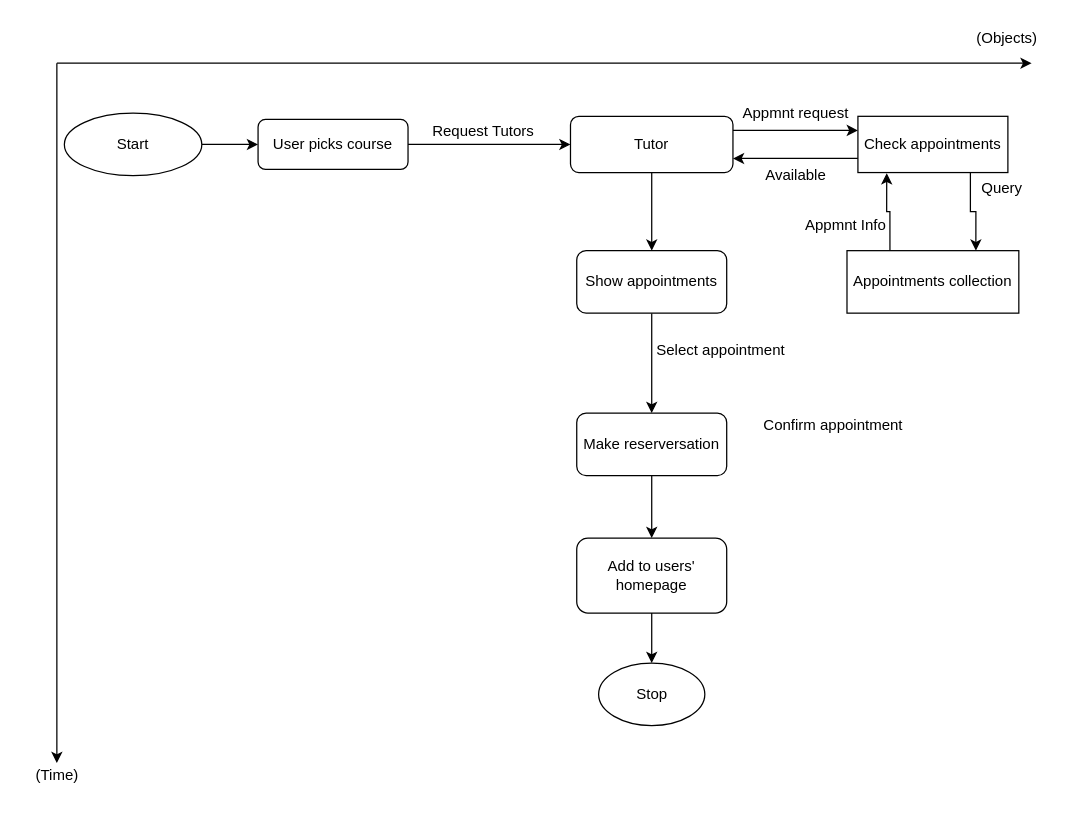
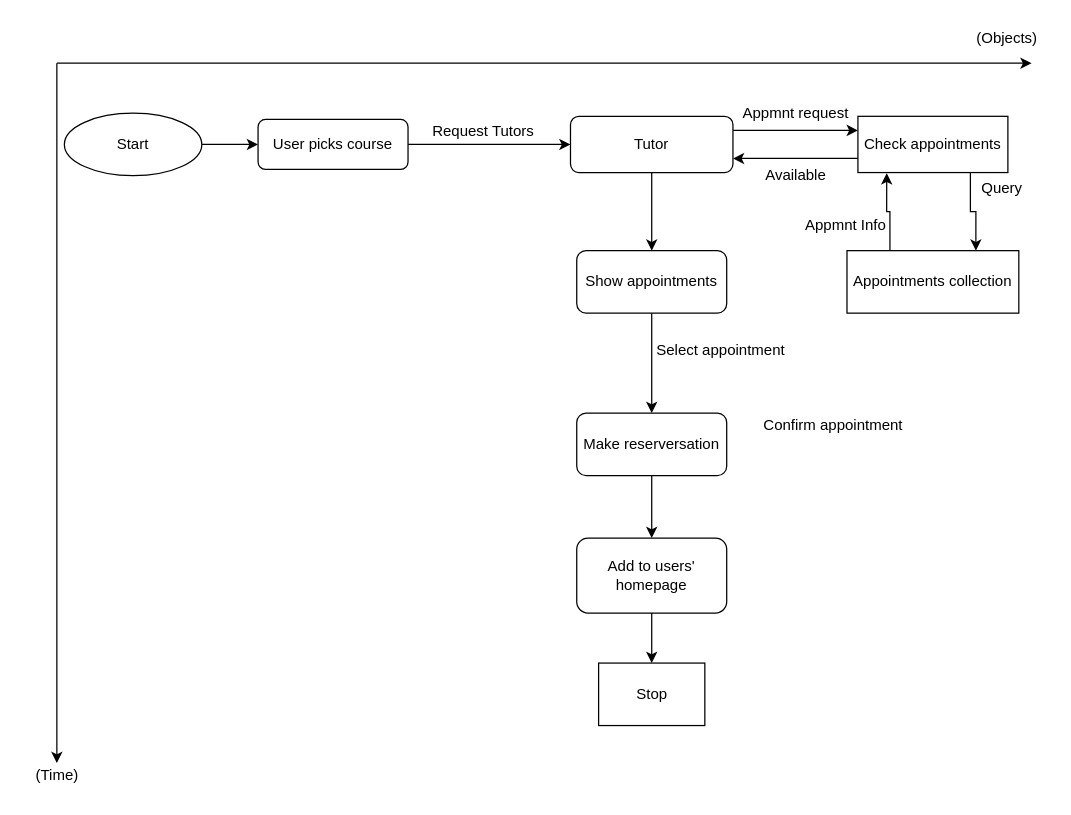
  <mxCell id="0" />
  <mxCell id="1" parent="0" />
  <mxCell id="2" style="edgeStyle=orthogonalEdgeStyle;rounded=0;orthogonalLoop=1;jettySize=auto;html=1;entryX=0;entryY=0.5;entryDx=0;entryDy=0;" parent="1" source="3" target="6" edge="1"><mxGeometry relative="1" as="geometry" /></mxCell>
  <mxCell id="3" value="User picks course" style="rounded=1;whiteSpace=wrap;html=1;fontSize=12;glass=0;strokeWidth=1;shadow=0;" parent="1" vertex="1"><mxGeometry x="206" y="95" width="120" height="40" as="geometry" /></mxCell>
  <mxCell id="4" style="edgeStyle=orthogonalEdgeStyle;rounded=0;orthogonalLoop=1;jettySize=auto;html=1;exitX=1;exitY=0.25;exitDx=0;exitDy=0;entryX=0;entryY=0.25;entryDx=0;entryDy=0;" parent="1" source="6" target="12" edge="1"><mxGeometry relative="1" as="geometry" /></mxCell>
  <mxCell id="5" value="" style="edgeStyle=orthogonalEdgeStyle;rounded=0;orthogonalLoop=1;jettySize=auto;html=1;" parent="1" source="6" target="20" edge="1"><mxGeometry relative="1" as="geometry" /></mxCell>
  <mxCell id="6" value="Tutor" style="rounded=1;whiteSpace=wrap;html=1;fontSize=12;glass=0;strokeWidth=1;shadow=0;" parent="1" vertex="1"><mxGeometry x="456" y="92.5" width="130" height="45" as="geometry" /></mxCell>
  <mxCell id="7" style="edgeStyle=orthogonalEdgeStyle;rounded=0;orthogonalLoop=1;jettySize=auto;html=1;exitX=1;exitY=0.5;exitDx=0;exitDy=0;entryX=0;entryY=0.5;entryDx=0;entryDy=0;" parent="1" source="8" target="3" edge="1"><mxGeometry relative="1" as="geometry" /></mxCell>
  <mxCell id="8" value="Start" style="ellipse;whiteSpace=wrap;html=1;" parent="1" vertex="1"><mxGeometry x="51" y="90" width="110" height="50" as="geometry" /></mxCell>
  <mxCell id="9" value="Request Tutors" style="text;html=1;align=center;verticalAlign=middle;resizable=0;points=[];autosize=1;" parent="1" vertex="1"><mxGeometry x="336" y="95" width="100" height="20" as="geometry" /></mxCell>
  <mxCell id="10" style="edgeStyle=orthogonalEdgeStyle;rounded=0;orthogonalLoop=1;jettySize=auto;html=1;exitX=0;exitY=0.75;exitDx=0;exitDy=0;entryX=1;entryY=0.75;entryDx=0;entryDy=0;" parent="1" source="12" target="6" edge="1"><mxGeometry relative="1" as="geometry" /></mxCell>
  <mxCell id="11" style="edgeStyle=orthogonalEdgeStyle;rounded=0;orthogonalLoop=1;jettySize=auto;html=1;exitX=0.75;exitY=1;exitDx=0;exitDy=0;entryX=0.75;entryY=0;entryDx=0;entryDy=0;" parent="1" source="12" target="16" edge="1"><mxGeometry relative="1" as="geometry" /></mxCell>
  <mxCell id="12" value="Check appointments" style="whiteSpace=wrap;html=1;shadow=0;strokeWidth=1;glass=0;rounded=0;" parent="1" vertex="1"><mxGeometry x="686" y="92.5" width="120" height="45" as="geometry" /></mxCell>
  <mxCell id="13" value="Appmnt request" style="text;html=1;align=center;verticalAlign=middle;resizable=0;points=[];autosize=1;" parent="1" vertex="1"><mxGeometry x="586" y="80" width="100" height="20" as="geometry" /></mxCell>
  <mxCell id="14" value="Available" style="text;html=1;align=center;verticalAlign=middle;resizable=0;points=[];autosize=1;" parent="1" vertex="1"><mxGeometry x="606" y="130" width="60" height="20" as="geometry" /></mxCell>
  <mxCell id="15" style="edgeStyle=orthogonalEdgeStyle;rounded=0;orthogonalLoop=1;jettySize=auto;html=1;exitX=0.25;exitY=0;exitDx=0;exitDy=0;entryX=0.192;entryY=1.011;entryDx=0;entryDy=0;entryPerimeter=0;" parent="1" source="16" target="12" edge="1"><mxGeometry relative="1" as="geometry" /></mxCell>
  <mxCell id="16" value="Appointments collection" style="whiteSpace=wrap;html=1;" parent="1" vertex="1"><mxGeometry x="677.25" y="200" width="137.5" height="50" as="geometry" /></mxCell>
  <mxCell id="17" value="Query" style="text;html=1;align=center;verticalAlign=middle;resizable=0;points=[];autosize=1;" parent="1" vertex="1"><mxGeometry x="776" y="140" width="50" height="20" as="geometry" /></mxCell>
  <mxCell id="18" value="Appmnt Info" style="text;html=1;align=center;verticalAlign=middle;resizable=0;points=[];autosize=1;" parent="1" vertex="1"><mxGeometry x="636" y="170" width="80" height="20" as="geometry" /></mxCell>
  <mxCell id="19" value="" style="edgeStyle=orthogonalEdgeStyle;rounded=0;orthogonalLoop=1;jettySize=auto;html=1;" parent="1" source="20" target="23" edge="1"><mxGeometry relative="1" as="geometry" /></mxCell>
  <mxCell id="20" value="Show appointments" style="whiteSpace=wrap;html=1;rounded=1;shadow=0;strokeWidth=1;glass=0;" parent="1" vertex="1"><mxGeometry x="461" y="200" width="120" height="50" as="geometry" /></mxCell>
  <mxCell id="21" value="Select appointment" style="text;html=1;align=center;verticalAlign=middle;resizable=0;points=[];autosize=1;" parent="1" vertex="1"><mxGeometry x="516" y="270" width="120" height="20" as="geometry" /></mxCell>
  <mxCell id="22" value="" style="edgeStyle=orthogonalEdgeStyle;rounded=0;orthogonalLoop=1;jettySize=auto;html=1;" parent="1" source="23" target="26" edge="1"><mxGeometry relative="1" as="geometry" /></mxCell>
  <mxCell id="23" value="Make reserversation" style="whiteSpace=wrap;html=1;rounded=1;shadow=0;strokeWidth=1;glass=0;" parent="1" vertex="1"><mxGeometry x="461" y="330" width="120" height="50" as="geometry" /></mxCell>
  <mxCell id="24" value="Confirm appointment" style="text;html=1;align=center;verticalAlign=middle;resizable=0;points=[];autosize=1;" parent="1" vertex="1"><mxGeometry x="601" y="330" width="130" height="20" as="geometry" /></mxCell>
  <mxCell id="25" value="" style="edgeStyle=orthogonalEdgeStyle;rounded=0;orthogonalLoop=1;jettySize=auto;html=1;" parent="1" source="26" target="27" edge="1"><mxGeometry relative="1" as="geometry" /></mxCell>
  <mxCell id="26" value="Add to users' homepage" style="whiteSpace=wrap;html=1;rounded=1;shadow=0;strokeWidth=1;glass=0;" parent="1" vertex="1"><mxGeometry x="461" y="430" width="120" height="60" as="geometry" /></mxCell>
- <mxCell id="27" value="Stop" style="ellipse;whiteSpace=wrap;html=1;rounded=1;shadow=0;strokeWidth=1;glass=0;" parent="1" vertex="1"><mxGeometry x="478.5" y="530" width="85" height="50" as="geometry" /></mxCell>
+ <mxCell id="27" value="Stop" style="whiteSpace=wrap;html=1;shadow=0;strokeWidth=1;glass=0;rounded=0;" parent="1" vertex="1"><mxGeometry x="478.5" y="530" width="85" height="50" as="geometry" /></mxCell>
  <mxCell id="28" value="" style="endArrow=classic;html=1;" edge="1" parent="1"><mxGeometry width="50" height="50" relative="1" as="geometry"><mxPoint x="45" y="50" as="sourcePoint" /><mxPoint x="45" y="610" as="targetPoint" /></mxGeometry></mxCell>
  <mxCell id="29" value="" style="endArrow=classic;html=1;" edge="1" parent="1"><mxGeometry width="50" height="50" relative="1" as="geometry"><mxPoint x="45" y="50" as="sourcePoint" /><mxPoint x="825" y="50" as="targetPoint" /></mxGeometry></mxCell>
  <mxCell id="30" value="(Time)" style="text;html=1;align=center;verticalAlign=middle;resizable=0;points=[];autosize=1;" vertex="1" parent="1"><mxGeometry x="20" y="610" width="50" height="20" as="geometry" /></mxCell>
  <mxCell id="31" value="(Objects)" style="text;html=1;align=center;verticalAlign=middle;resizable=0;points=[];autosize=1;" vertex="1" parent="1"><mxGeometry x="775" y="20" width="60" height="20" as="geometry" /></mxCell>
